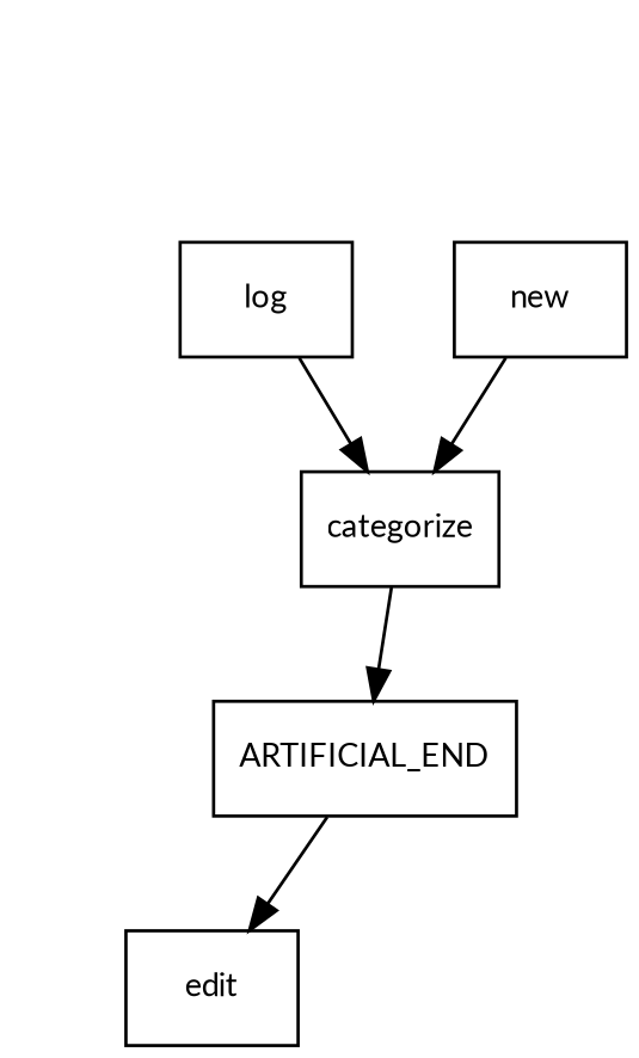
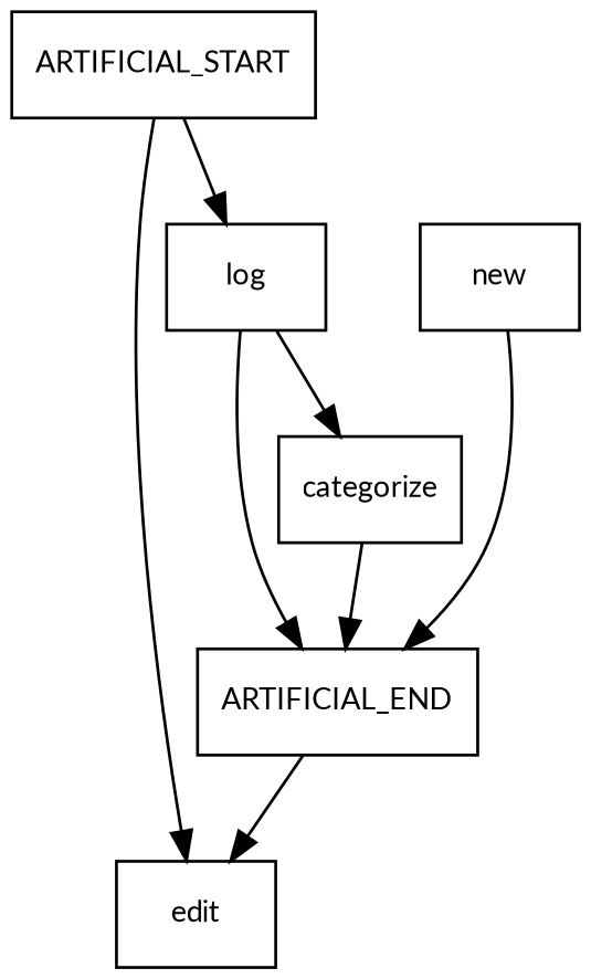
  digraph {
    compound=true
    fontname=Lato
    rankdir=TD
    node [color=black fillcolor=white fontname=Lato fontsize=10 shape=rec style=filled]
    edge [fontname=Lato]
+   n1 [label=ARTIFICIAL_START]
    n2 [label=edit]
    n3 [label=log]
    n4 [label=new]
    n5 [label=ARTIFICIAL_END]
    n6 [label=categorize]
+   n1 -> n2
+   n1 -> n3
+   n3 -> n5
    n3 -> n6
-   n4 -> n6
+   n4 -> n5
    n5 -> n2
    n6 -> n5
  }
